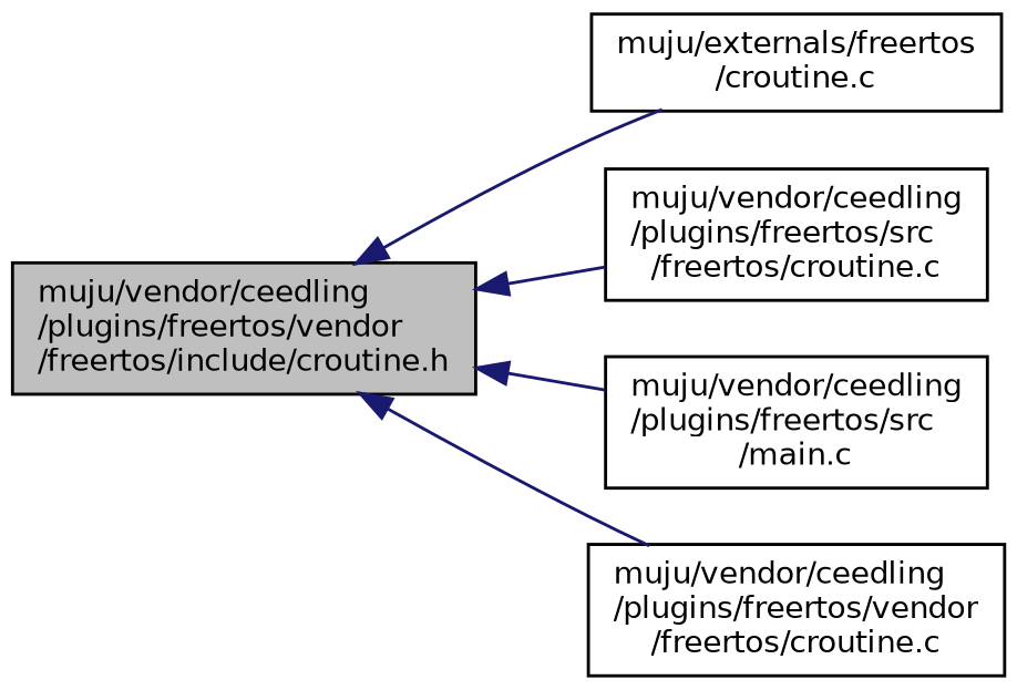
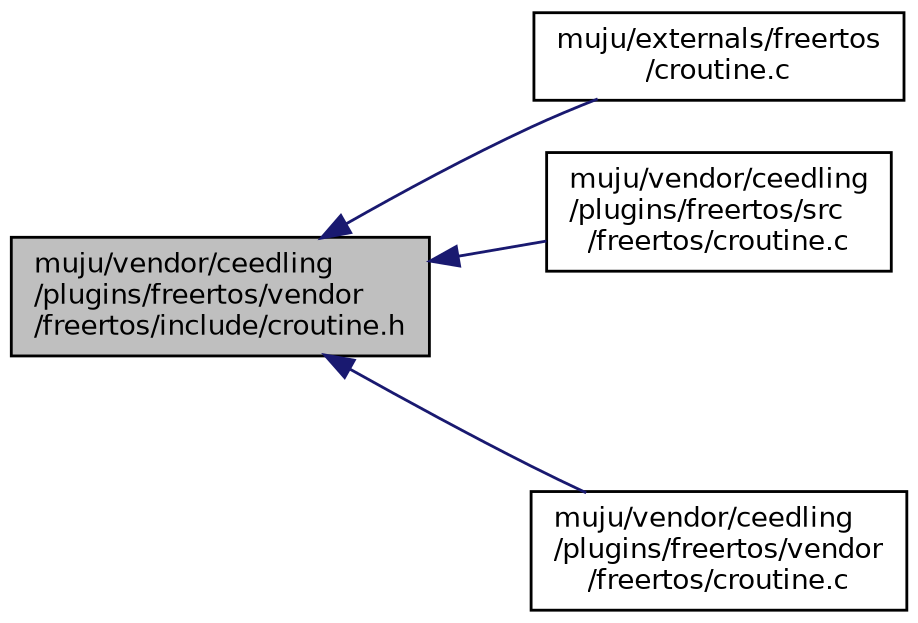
  digraph {
    rankdir=LR
    node [color=black fillcolor=white fontname=Helvetica fontsize=10 shape=record style=filled]
    edge [color=midnightblue dir=back fontname=Helvetica fontsize=10 labelfontname=Helvetica labelfontsize=10 style=solid]
    n1 [fillcolor=grey75 fontcolor=black height=0.2 label="muju/vendor/ceedling\l/plugins/freertos/vendor\l/freertos/include/croutine.h" width=0.4]
    n2 [height=0.2 label="muju/externals/freertos\l/croutine.c" width=0.4]
    n3 [height=0.2 label="muju/vendor/ceedling\l/plugins/freertos/src\l/freertos/croutine.c" width=0.4]
-   n4 [height=0.2 label="muju/vendor/ceedling\l/plugins/freertos/src\l/main.c" width=0.4]
    n5 [height=0.2 label="muju/vendor/ceedling\l/plugins/freertos/vendor\l/freertos/croutine.c" width=0.4]
    n1 -> n2
    n1 -> n3
-   n1 -> n4
    n1 -> n5
  }
